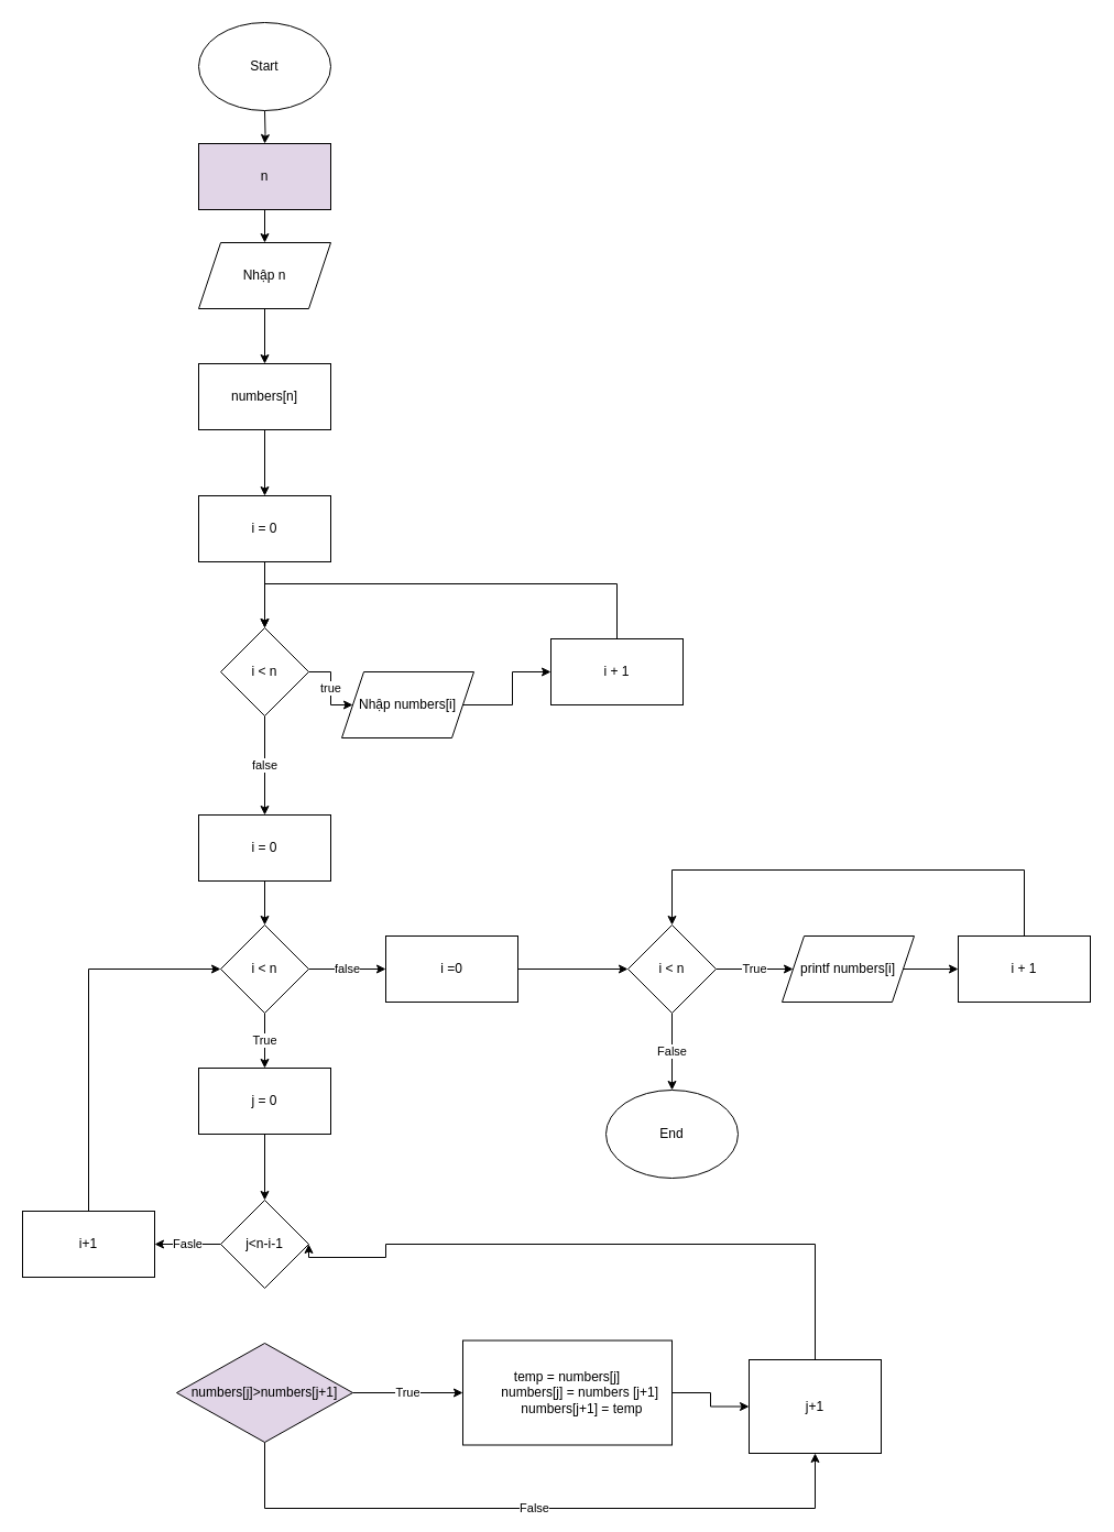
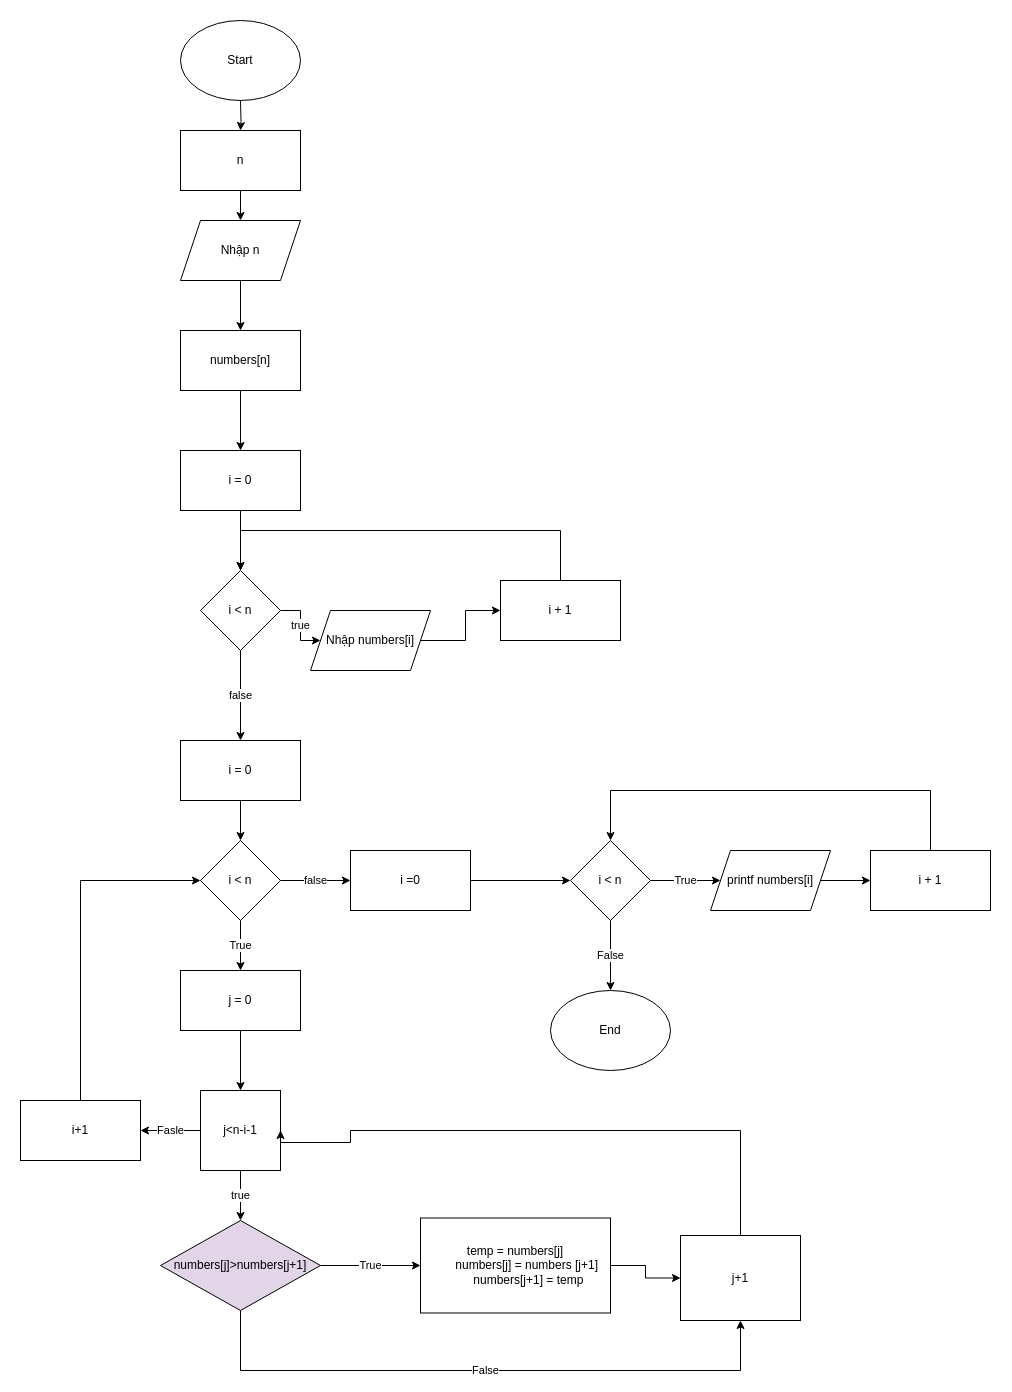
  <mxCell id="0" />
  <mxCell id="1" parent="0" />
  <mxCell id="2" value="" style="edgeStyle=orthogonalEdgeStyle;rounded=0;orthogonalLoop=1;jettySize=auto;html=1;" edge="1" parent="1" target="4"><mxGeometry relative="1" as="geometry"><mxPoint x="240" y="100" as="sourcePoint" /></mxGeometry></mxCell>
  <mxCell id="3" value="" style="edgeStyle=orthogonalEdgeStyle;rounded=0;orthogonalLoop=1;jettySize=auto;html=1;" edge="1" parent="1" source="4" target="6"><mxGeometry relative="1" as="geometry" /></mxCell>
- <mxCell id="4" value="n" style="rounded=0;whiteSpace=wrap;html=1;fillColor=#e1d5e7;" vertex="1" parent="1"><mxGeometry x="180" y="130" width="120" height="60" as="geometry" /></mxCell>
+ <mxCell id="4" value="n" style="rounded=0;whiteSpace=wrap;html=1;" vertex="1" parent="1"><mxGeometry x="180" y="130" width="120" height="60" as="geometry" /></mxCell>
  <mxCell id="5" value="" style="edgeStyle=orthogonalEdgeStyle;rounded=0;orthogonalLoop=1;jettySize=auto;html=1;" edge="1" parent="1" source="6" target="8"><mxGeometry relative="1" as="geometry" /></mxCell>
  <mxCell id="6" value="Nhập n" style="shape=parallelogram;perimeter=parallelogramPerimeter;whiteSpace=wrap;html=1;fixedSize=1;rounded=0;" vertex="1" parent="1"><mxGeometry x="180" y="220" width="120" height="60" as="geometry" /></mxCell>
  <mxCell id="7" value="" style="edgeStyle=orthogonalEdgeStyle;rounded=0;orthogonalLoop=1;jettySize=auto;html=1;" edge="1" parent="1" source="8" target="10"><mxGeometry relative="1" as="geometry" /></mxCell>
  <mxCell id="8" value="numbers[n]" style="whiteSpace=wrap;html=1;rounded=0;" vertex="1" parent="1"><mxGeometry x="180" y="330" width="120" height="60" as="geometry" /></mxCell>
  <mxCell id="9" value="" style="edgeStyle=orthogonalEdgeStyle;rounded=0;orthogonalLoop=1;jettySize=auto;html=1;" edge="1" parent="1" source="10" target="13"><mxGeometry relative="1" as="geometry" /></mxCell>
  <mxCell id="10" value="i = 0" style="whiteSpace=wrap;html=1;rounded=0;" vertex="1" parent="1"><mxGeometry x="180" y="450" width="120" height="60" as="geometry" /></mxCell>
  <mxCell id="11" value="true" style="edgeStyle=orthogonalEdgeStyle;rounded=0;orthogonalLoop=1;jettySize=auto;html=1;" edge="1" parent="1" source="13" target="15"><mxGeometry relative="1" as="geometry" /></mxCell>
  <mxCell id="12" value="false" style="edgeStyle=orthogonalEdgeStyle;rounded=0;orthogonalLoop=1;jettySize=auto;html=1;" edge="1" parent="1" source="13" target="20"><mxGeometry relative="1" as="geometry" /></mxCell>
  <mxCell id="13" value="i &amp;lt; n" style="rhombus;whiteSpace=wrap;html=1;rounded=0;" vertex="1" parent="1"><mxGeometry x="200" y="570" width="80" height="80" as="geometry" /></mxCell>
  <mxCell id="14" value="" style="edgeStyle=orthogonalEdgeStyle;rounded=0;orthogonalLoop=1;jettySize=auto;html=1;" edge="1" parent="1" source="15" target="17"><mxGeometry relative="1" as="geometry" /></mxCell>
  <mxCell id="15" value="Nhập numbers[i]" style="shape=parallelogram;perimeter=parallelogramPerimeter;whiteSpace=wrap;html=1;fixedSize=1;rounded=0;" vertex="1" parent="1"><mxGeometry x="310" y="610" width="120" height="60" as="geometry" /></mxCell>
  <mxCell id="16" style="edgeStyle=orthogonalEdgeStyle;rounded=0;orthogonalLoop=1;jettySize=auto;html=1;movable=1;resizable=1;rotatable=1;deletable=1;editable=1;locked=0;connectable=1;entryX=0.5;entryY=0;entryDx=0;entryDy=0;" edge="1" parent="1" source="17" target="13"><mxGeometry relative="1" as="geometry"><mxPoint x="560" y="530" as="targetPoint" /><Array as="points"><mxPoint x="560" y="530" /><mxPoint x="240" y="530" /></Array></mxGeometry></mxCell>
  <mxCell id="17" value="i + 1" style="whiteSpace=wrap;html=1;rounded=0;" vertex="1" parent="1"><mxGeometry x="500" y="580" width="120" height="60" as="geometry" /></mxCell>
  <mxCell id="18" value="Start" style="ellipse;whiteSpace=wrap;html=1;" vertex="1" parent="1"><mxGeometry x="180" y="20" width="120" height="80" as="geometry" /></mxCell>
  <mxCell id="19" value="" style="edgeStyle=orthogonalEdgeStyle;rounded=0;orthogonalLoop=1;jettySize=auto;html=1;" edge="1" parent="1" source="20" target="23"><mxGeometry relative="1" as="geometry" /></mxCell>
  <mxCell id="20" value="i = 0" style="whiteSpace=wrap;html=1;rounded=0;" vertex="1" parent="1"><mxGeometry x="180" y="740" width="120" height="60" as="geometry" /></mxCell>
  <mxCell id="21" value="True" style="edgeStyle=orthogonalEdgeStyle;rounded=0;orthogonalLoop=1;jettySize=auto;html=1;" edge="1" parent="1" source="23" target="25"><mxGeometry relative="1" as="geometry" /></mxCell>
  <mxCell id="22" value="false" style="edgeStyle=orthogonalEdgeStyle;rounded=0;orthogonalLoop=1;jettySize=auto;html=1;" edge="1" parent="1" source="23" target="39"><mxGeometry relative="1" as="geometry" /></mxCell>
  <mxCell id="23" value="i &amp;lt; n" style="rhombus;whiteSpace=wrap;html=1;rounded=0;" vertex="1" parent="1"><mxGeometry x="200" y="840" width="80" height="80" as="geometry" /></mxCell>
  <mxCell id="24" value="" style="edgeStyle=orthogonalEdgeStyle;rounded=0;orthogonalLoop=1;jettySize=auto;html=1;" edge="1" parent="1" source="25" target="28"><mxGeometry relative="1" as="geometry" /></mxCell>
  <mxCell id="25" value="j = 0" style="whiteSpace=wrap;html=1;rounded=0;" vertex="1" parent="1"><mxGeometry x="180" y="970" width="120" height="60" as="geometry" /></mxCell>
+ <mxCell id="26" value="true" style="edgeStyle=orthogonalEdgeStyle;rounded=0;orthogonalLoop=1;jettySize=auto;html=1;" edge="1" parent="1" source="28" target="31"><mxGeometry relative="1" as="geometry" /></mxCell>
  <mxCell id="27" value="Fasle" style="edgeStyle=orthogonalEdgeStyle;rounded=0;orthogonalLoop=1;jettySize=auto;html=1;" edge="1" parent="1" source="28" target="37"><mxGeometry relative="1" as="geometry" /></mxCell>
- <mxCell id="28" value="j&amp;lt;n-i-1" style="rhombus;whiteSpace=wrap;html=1;rounded=0;" vertex="1" parent="1"><mxGeometry x="200" y="1090" width="80" height="80" as="geometry" /></mxCell>
+ <mxCell id="28" value="j&amp;lt;n-i-1" style="whiteSpace=wrap;html=1;rounded=0;" vertex="1" parent="1"><mxGeometry x="200" y="1090" width="80" height="80" as="geometry" /></mxCell>
  <mxCell id="29" value="True" style="edgeStyle=orthogonalEdgeStyle;rounded=0;orthogonalLoop=1;jettySize=auto;html=1;" edge="1" parent="1" source="31" target="33"><mxGeometry relative="1" as="geometry" /></mxCell>
  <mxCell id="30" value="False" style="edgeStyle=orthogonalEdgeStyle;rounded=0;orthogonalLoop=1;jettySize=auto;html=1;entryX=0.5;entryY=1;entryDx=0;entryDy=0;" edge="1" parent="1" source="31" target="35"><mxGeometry relative="1" as="geometry"><mxPoint x="240" y="1370" as="targetPoint" /><Array as="points"><mxPoint x="240" y="1370" /><mxPoint x="740" y="1370" /></Array><mxPoint as="offset" /></mxGeometry></mxCell>
  <mxCell id="31" value="numbers[j]&gt;numbers[j+1]" style="rhombus;whiteSpace=wrap;html=1;rounded=0;fillColor=#e1d5e7;" vertex="1" parent="1"><mxGeometry x="160" y="1220" width="160" height="90" as="geometry" /></mxCell>
  <mxCell id="32" value="" style="edgeStyle=orthogonalEdgeStyle;rounded=0;orthogonalLoop=1;jettySize=auto;html=1;" edge="1" parent="1" source="33" target="35"><mxGeometry relative="1" as="geometry" /></mxCell>
  <mxCell id="33" value="temp = numbers[j]&lt;br&gt;&amp;nbsp; &amp;nbsp; &amp;nbsp; &amp;nbsp; numbers[j] = numbers [j+1]&amp;nbsp;&lt;br&gt;&amp;nbsp; &amp;nbsp; &amp;nbsp; &amp;nbsp; numbers[j+1] = temp" style="whiteSpace=wrap;html=1;rounded=0;" vertex="1" parent="1"><mxGeometry x="420" y="1217.5" width="190" height="95" as="geometry" /></mxCell>
  <mxCell id="34" style="edgeStyle=orthogonalEdgeStyle;rounded=0;orthogonalLoop=1;jettySize=auto;html=1;entryX=1;entryY=0.5;entryDx=0;entryDy=0;" edge="1" parent="1" source="35" target="28"><mxGeometry relative="1" as="geometry"><mxPoint x="740" y="1130" as="targetPoint" /><Array as="points"><mxPoint x="740" y="1130" /><mxPoint x="350" y="1130" /><mxPoint x="350" y="1142" /><mxPoint x="280" y="1142" /></Array></mxGeometry></mxCell>
  <mxCell id="35" value="j+1" style="whiteSpace=wrap;html=1;rounded=0;" vertex="1" parent="1"><mxGeometry x="680" y="1235" width="120" height="85" as="geometry" /></mxCell>
  <mxCell id="36" style="edgeStyle=orthogonalEdgeStyle;rounded=0;orthogonalLoop=1;jettySize=auto;html=1;" edge="1" parent="1" source="37" target="23"><mxGeometry relative="1" as="geometry"><mxPoint x="80" y="880" as="targetPoint" /><Array as="points"><mxPoint x="80" y="880" /></Array></mxGeometry></mxCell>
  <mxCell id="37" value="i+1" style="whiteSpace=wrap;html=1;rounded=0;" vertex="1" parent="1"><mxGeometry x="20" y="1100" width="120" height="60" as="geometry" /></mxCell>
  <mxCell id="38" value="" style="edgeStyle=orthogonalEdgeStyle;rounded=0;orthogonalLoop=1;jettySize=auto;html=1;" edge="1" parent="1" source="39" target="42"><mxGeometry relative="1" as="geometry" /></mxCell>
  <mxCell id="39" value="i =0" style="whiteSpace=wrap;html=1;rounded=0;" vertex="1" parent="1"><mxGeometry x="350" y="850" width="120" height="60" as="geometry" /></mxCell>
  <mxCell id="40" value="True" style="edgeStyle=orthogonalEdgeStyle;rounded=0;orthogonalLoop=1;jettySize=auto;html=1;" edge="1" parent="1" source="42" target="44"><mxGeometry relative="1" as="geometry" /></mxCell>
  <mxCell id="41" value="False" style="edgeStyle=orthogonalEdgeStyle;rounded=0;orthogonalLoop=1;jettySize=auto;html=1;" edge="1" parent="1" source="42"><mxGeometry relative="1" as="geometry"><mxPoint x="610" y="990" as="targetPoint" /></mxGeometry></mxCell>
  <mxCell id="42" value="i &amp;lt; n" style="rhombus;whiteSpace=wrap;html=1;rounded=0;" vertex="1" parent="1"><mxGeometry x="570" y="840" width="80" height="80" as="geometry" /></mxCell>
  <mxCell id="43" value="" style="edgeStyle=orthogonalEdgeStyle;rounded=0;orthogonalLoop=1;jettySize=auto;html=1;" edge="1" parent="1" source="44" target="46"><mxGeometry relative="1" as="geometry" /></mxCell>
  <mxCell id="44" value="printf numbers[i]" style="shape=parallelogram;perimeter=parallelogramPerimeter;whiteSpace=wrap;html=1;fixedSize=1;rounded=0;" vertex="1" parent="1"><mxGeometry x="710" y="850" width="120" height="60" as="geometry" /></mxCell>
  <mxCell id="45" style="edgeStyle=orthogonalEdgeStyle;rounded=0;orthogonalLoop=1;jettySize=auto;html=1;entryX=0.5;entryY=0;entryDx=0;entryDy=0;" edge="1" parent="1" source="46" target="42"><mxGeometry relative="1" as="geometry"><mxPoint x="930" y="800" as="targetPoint" /><Array as="points"><mxPoint x="930" y="790" /><mxPoint x="610" y="790" /></Array></mxGeometry></mxCell>
  <mxCell id="46" value="i + 1" style="whiteSpace=wrap;html=1;rounded=0;" vertex="1" parent="1"><mxGeometry x="870" y="850" width="120" height="60" as="geometry" /></mxCell>
  <mxCell id="47" value="End" style="ellipse;whiteSpace=wrap;html=1;" vertex="1" parent="1"><mxGeometry x="550" y="990" width="120" height="80" as="geometry" /></mxCell>
